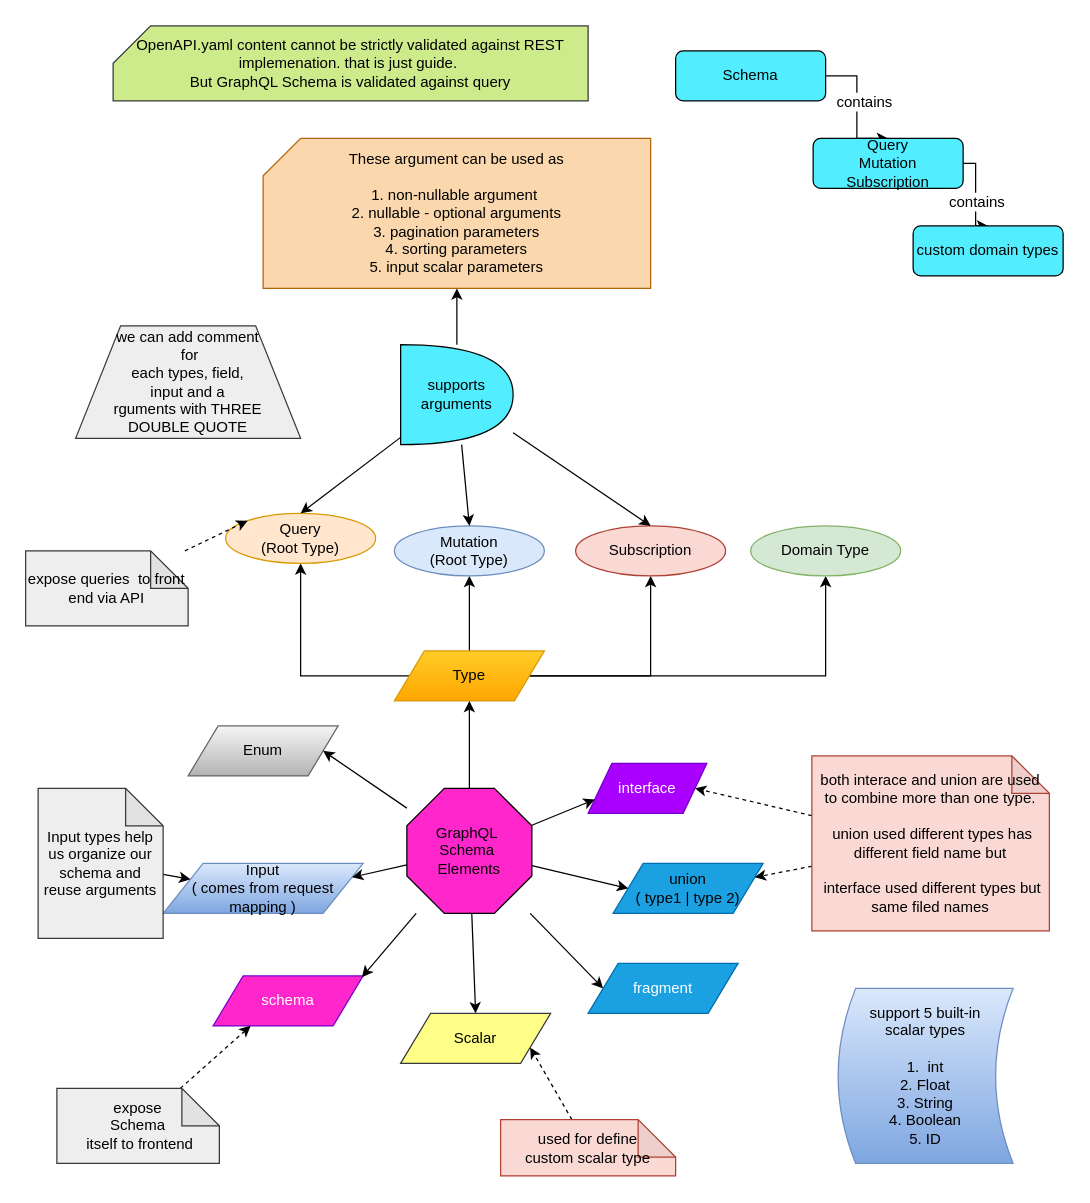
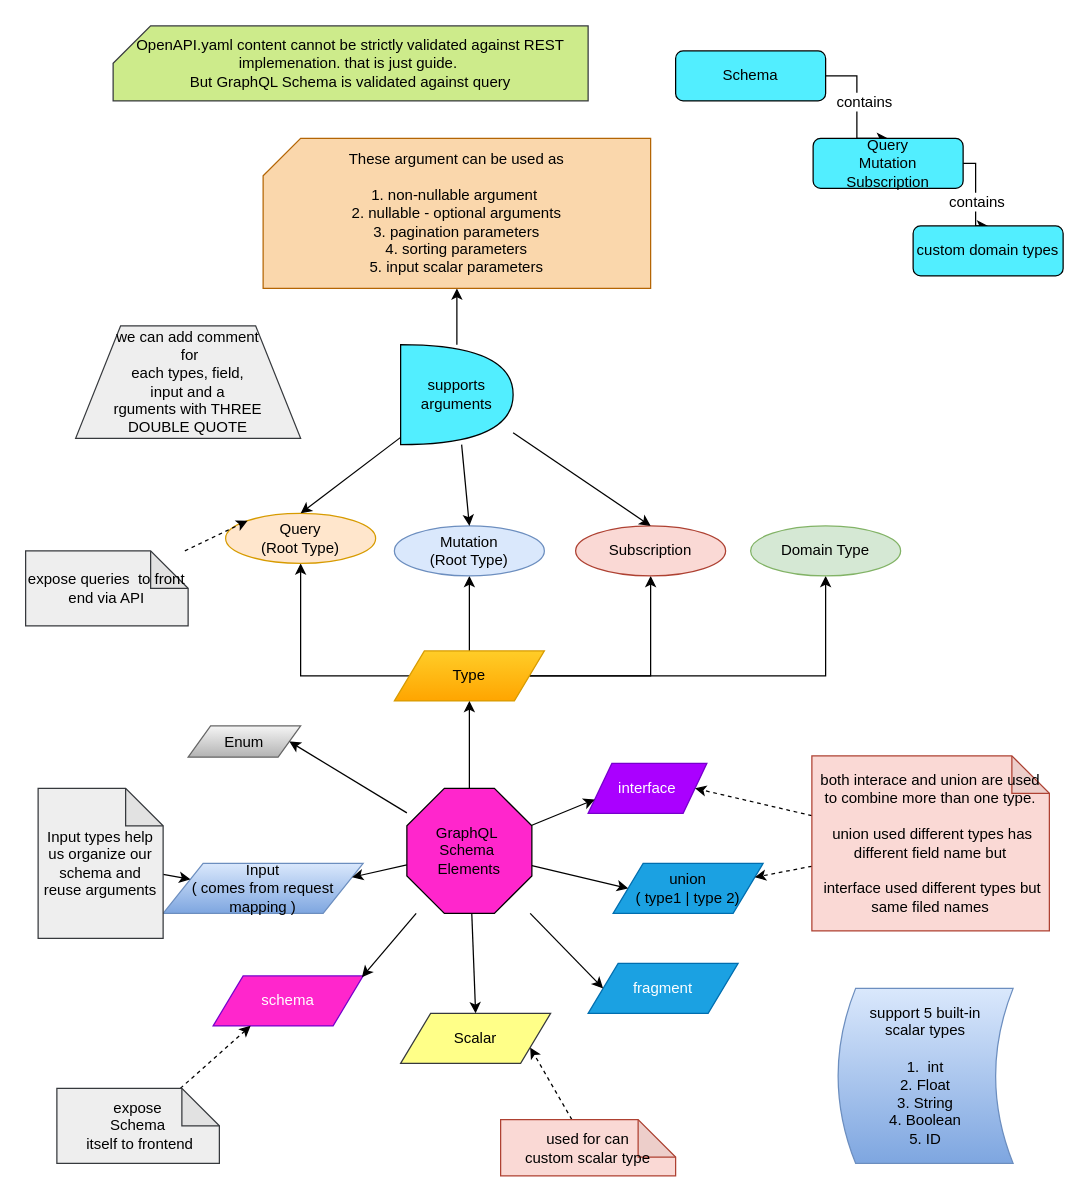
  <mxCell id="0" />
  <mxCell id="1" parent="0" />
  <mxCell id="2" style="edgeStyle=orthogonalEdgeStyle;rounded=0;orthogonalLoop=1;jettySize=auto;html=1;entryX=0.5;entryY=1;entryDx=0;entryDy=0;" edge="1" parent="1" source="6" target="11"><mxGeometry relative="1" as="geometry" /></mxCell>
  <mxCell id="3" style="edgeStyle=orthogonalEdgeStyle;rounded=0;orthogonalLoop=1;jettySize=auto;html=1;entryX=0.5;entryY=1;entryDx=0;entryDy=0;" edge="1" parent="1" source="6" target="12"><mxGeometry relative="1" as="geometry" /></mxCell>
  <mxCell id="4" style="edgeStyle=elbowEdgeStyle;rounded=0;orthogonalLoop=1;jettySize=auto;elbow=vertical;html=1;entryX=0.5;entryY=1;entryDx=0;entryDy=0;" edge="1" parent="1" source="6" target="13"><mxGeometry relative="1" as="geometry"><Array as="points"><mxPoint x="450" y="540" /></Array></mxGeometry></mxCell>
  <mxCell id="5" style="edgeStyle=elbowEdgeStyle;rounded=0;orthogonalLoop=1;jettySize=auto;elbow=vertical;html=1;entryX=0.5;entryY=1;entryDx=0;entryDy=0;" edge="1" parent="1" source="6" target="44"><mxGeometry relative="1" as="geometry"><Array as="points"><mxPoint x="510" y="540" /></Array></mxGeometry></mxCell>
  <mxCell id="6" value="Type" style="shape=parallelogram;perimeter=parallelogramPerimeter;whiteSpace=wrap;html=1;gradientColor=#ffa500;fillColor=#ffcd28;strokeColor=#d79b00;" vertex="1" parent="1"><mxGeometry x="315" y="520" width="120" height="40" as="geometry" /></mxCell>
- <mxCell id="7" value="Enum" style="shape=parallelogram;perimeter=parallelogramPerimeter;whiteSpace=wrap;html=1;gradientColor=#b3b3b3;fillColor=#f5f5f5;strokeColor=#666666;" vertex="1" parent="1"><mxGeometry x="150" y="580" width="120" height="40" as="geometry" /></mxCell>
+ <mxCell id="7" value="Enum" style="shape=parallelogram;perimeter=parallelogramPerimeter;whiteSpace=wrap;html=1;gradientColor=#b3b3b3;fillColor=#f5f5f5;strokeColor=#666666;" vertex="1" parent="1"><mxGeometry x="150" y="580" width="90" height="25" as="geometry" /></mxCell>
  <mxCell id="8" value="Input&lt;br&gt;( comes from request mapping )" style="shape=parallelogram;perimeter=parallelogramPerimeter;whiteSpace=wrap;html=1;gradientColor=#7ea6e0;fillColor=#dae8fc;strokeColor=#6c8ebf;" vertex="1" parent="1"><mxGeometry x="130" y="690" width="160" height="40" as="geometry" /></mxCell>
  <mxCell id="9" value="Scalar" style="shape=parallelogram;perimeter=parallelogramPerimeter;whiteSpace=wrap;html=1;fillColor=#ffff88;strokeColor=#36393d;" vertex="1" parent="1"><mxGeometry x="320" y="810" width="120" height="40" as="geometry" /></mxCell>
  <mxCell id="10" value="fragment" style="shape=parallelogram;perimeter=parallelogramPerimeter;whiteSpace=wrap;html=1;fillColor=#1ba1e2;strokeColor=#006EAF;fontColor=#ffffff;" vertex="1" parent="1"><mxGeometry x="470" y="770" width="120" height="40" as="geometry" /></mxCell>
  <mxCell id="11" value="Query&lt;br&gt;(Root Type)" style="ellipse;whiteSpace=wrap;html=1;fillColor=#ffe6cc;strokeColor=#d79b00;" vertex="1" parent="1"><mxGeometry x="180" y="410" width="120" height="40" as="geometry" /></mxCell>
  <mxCell id="12" value="Mutation&lt;br&gt;(Root Type)" style="ellipse;whiteSpace=wrap;html=1;fillColor=#dae8fc;strokeColor=#6c8ebf;" vertex="1" parent="1"><mxGeometry x="315" y="420" width="120" height="40" as="geometry" /></mxCell>
  <mxCell id="13" value="Subscription" style="ellipse;whiteSpace=wrap;html=1;fillColor=#fad9d5;strokeColor=#ae4132;" vertex="1" parent="1"><mxGeometry x="460" y="420" width="120" height="40" as="geometry" /></mxCell>
  <mxCell id="14" value="support 5 built-in &lt;br&gt;scalar types&lt;br&gt;&lt;br&gt;1.&amp;nbsp; int&lt;br&gt;2. Float&lt;br&gt;3. String&lt;br&gt;4. Boolean&lt;br&gt;5. ID" style="shape=dataStorage;whiteSpace=wrap;html=1;align=center;gradientColor=#7ea6e0;fillColor=#dae8fc;strokeColor=#6c8ebf;" vertex="1" parent="1"><mxGeometry x="670" y="790" width="140" height="140" as="geometry" /></mxCell>
  <mxCell id="15" value="interface" style="shape=parallelogram;perimeter=parallelogramPerimeter;whiteSpace=wrap;html=1;fillColor=#aa00ff;strokeColor=#7700CC;fontColor=#ffffff;" vertex="1" parent="1"><mxGeometry x="470" y="610" width="95" height="40" as="geometry" /></mxCell>
  <mxCell id="16" style="rounded=0;orthogonalLoop=1;jettySize=auto;html=1;entryX=0;entryY=0;entryDx=0;entryDy=0;dashed=1;" edge="1" parent="1" source="17" target="11"><mxGeometry relative="1" as="geometry" /></mxCell>
  <mxCell id="17" value="expose queries&amp;nbsp; to front end via API" style="shape=note;whiteSpace=wrap;html=1;backgroundOutline=1;darkOpacity=0.05;fillColor=#eeeeee;strokeColor=#36393d;" vertex="1" parent="1"><mxGeometry x="20" y="440" width="130" height="60" as="geometry" /></mxCell>
  <mxCell id="18" value="schema" style="shape=parallelogram;perimeter=parallelogramPerimeter;whiteSpace=wrap;html=1;fillColor=#FF26CC;strokeColor=#7700CC;fontColor=#ffffff;" vertex="1" parent="1"><mxGeometry x="170" y="780" width="120" height="40" as="geometry" /></mxCell>
  <mxCell id="19" style="edgeStyle=none;rounded=0;orthogonalLoop=1;jettySize=auto;html=1;entryX=0.25;entryY=1;entryDx=0;entryDy=0;dashed=1;" edge="1" parent="1" source="20" target="18"><mxGeometry relative="1" as="geometry" /></mxCell>
  <mxCell id="20" value="expose &lt;br&gt;Schema&lt;br&gt;&amp;nbsp;itself&amp;nbsp;to frontend" style="shape=note;whiteSpace=wrap;html=1;backgroundOutline=1;darkOpacity=0.05;fillColor=#eeeeee;strokeColor=#36393d;" vertex="1" parent="1"><mxGeometry x="45" y="870" width="130" height="60" as="geometry" /></mxCell>
  <mxCell id="21" value="&lt;span style=&quot;color: rgb(0 , 0 , 0)&quot;&gt;union&lt;/span&gt;&lt;br style=&quot;color: rgb(0 , 0 , 0)&quot;&gt;&lt;span style=&quot;color: rgb(0 , 0 , 0)&quot;&gt;( type1 | type 2)&lt;/span&gt;" style="shape=parallelogram;perimeter=parallelogramPerimeter;whiteSpace=wrap;html=1;fillColor=#1ba1e2;strokeColor=#006EAF;fontColor=#ffffff;" vertex="1" parent="1"><mxGeometry x="490" y="690" width="120" height="40" as="geometry" /></mxCell>
  <mxCell id="22" style="rounded=0;orthogonalLoop=1;jettySize=auto;html=1;entryX=0.992;entryY=0.025;entryDx=0;entryDy=0;entryPerimeter=0;" edge="1" parent="1" source="30" target="18"><mxGeometry relative="1" as="geometry" /></mxCell>
  <mxCell id="23" style="edgeStyle=none;rounded=0;orthogonalLoop=1;jettySize=auto;html=1;entryX=1;entryY=0.25;entryDx=0;entryDy=0;" edge="1" parent="1" source="30" target="8"><mxGeometry relative="1" as="geometry" /></mxCell>
  <mxCell id="24" style="edgeStyle=none;rounded=0;orthogonalLoop=1;jettySize=auto;html=1;entryX=1;entryY=0.5;entryDx=0;entryDy=0;" edge="1" parent="1" source="30" target="7"><mxGeometry relative="1" as="geometry" /></mxCell>
  <mxCell id="25" style="edgeStyle=none;rounded=0;orthogonalLoop=1;jettySize=auto;html=1;entryX=0;entryY=0.75;entryDx=0;entryDy=0;" edge="1" parent="1" source="30" target="15"><mxGeometry relative="1" as="geometry" /></mxCell>
  <mxCell id="26" style="edgeStyle=none;rounded=0;orthogonalLoop=1;jettySize=auto;html=1;entryX=0;entryY=0.5;entryDx=0;entryDy=0;" edge="1" parent="1" source="30" target="21"><mxGeometry relative="1" as="geometry" /></mxCell>
  <mxCell id="27" style="edgeStyle=none;rounded=0;orthogonalLoop=1;jettySize=auto;html=1;entryX=0.5;entryY=0;entryDx=0;entryDy=0;" edge="1" parent="1" source="30" target="9"><mxGeometry relative="1" as="geometry" /></mxCell>
  <mxCell id="28" style="edgeStyle=none;rounded=0;orthogonalLoop=1;jettySize=auto;html=1;entryX=0;entryY=0.5;entryDx=0;entryDy=0;" edge="1" parent="1" source="30" target="10"><mxGeometry relative="1" as="geometry" /></mxCell>
  <mxCell id="29" style="edgeStyle=none;rounded=0;orthogonalLoop=1;jettySize=auto;html=1;" edge="1" parent="1" source="30" target="6"><mxGeometry relative="1" as="geometry" /></mxCell>
  <mxCell id="30" value="GraphQL&amp;nbsp;&lt;br&gt;Schema&amp;nbsp;&lt;br&gt;Elements" style="whiteSpace=wrap;html=1;shape=mxgraph.basic.octagon2;align=center;verticalAlign=middle;dx=15;fillColor=#FF26CC;" vertex="1" parent="1"><mxGeometry x="325" y="630" width="100" height="100" as="geometry" /></mxCell>
  <mxCell id="31" style="edgeStyle=none;rounded=0;orthogonalLoop=1;jettySize=auto;html=1;entryX=1;entryY=0.5;entryDx=0;entryDy=0;dashed=1;" edge="1" parent="1" source="33" target="15"><mxGeometry relative="1" as="geometry" /></mxCell>
  <mxCell id="32" style="edgeStyle=none;rounded=0;orthogonalLoop=1;jettySize=auto;html=1;entryX=1;entryY=0.25;entryDx=0;entryDy=0;dashed=1;" edge="1" parent="1" source="33" target="21"><mxGeometry relative="1" as="geometry" /></mxCell>
  <mxCell id="33" value="both interace and union are used to combine more than one type.&lt;br&gt;&lt;br&gt;&amp;nbsp;union used different types has different field name but&lt;br&gt;&lt;br&gt;&amp;nbsp;interface used different types but same filed names" style="shape=note;whiteSpace=wrap;html=1;backgroundOutline=1;darkOpacity=0.05;fillColor=#fad9d5;strokeColor=#ae4132;" vertex="1" parent="1"><mxGeometry x="649" y="604" width="190" height="140" as="geometry" /></mxCell>
  <mxCell id="34" style="edgeStyle=none;rounded=0;orthogonalLoop=1;jettySize=auto;html=1;entryX=1;entryY=0.75;entryDx=0;entryDy=0;dashed=1;" edge="1" parent="1" source="35" target="9"><mxGeometry relative="1" as="geometry" /></mxCell>
- <mxCell id="35" value="used for define&lt;br&gt;custom scalar type" style="shape=note;whiteSpace=wrap;html=1;backgroundOutline=1;darkOpacity=0.05;fillColor=#fad9d5;strokeColor=#ae4132;" vertex="1" parent="1"><mxGeometry x="400" y="895" width="140" height="45" as="geometry" /></mxCell>
+ <mxCell id="35" value="used for can&lt;br&gt;custom scalar type" style="shape=note;whiteSpace=wrap;html=1;backgroundOutline=1;darkOpacity=0.05;fillColor=#fad9d5;strokeColor=#ae4132;" vertex="1" parent="1"><mxGeometry x="400" y="895" width="140" height="45" as="geometry" /></mxCell>
  <mxCell id="36" style="edgeStyle=none;rounded=0;orthogonalLoop=1;jettySize=auto;html=1;entryX=0.5;entryY=0;entryDx=0;entryDy=0;" edge="1" parent="1" source="40" target="11"><mxGeometry relative="1" as="geometry" /></mxCell>
  <mxCell id="37" style="edgeStyle=none;rounded=0;orthogonalLoop=1;jettySize=auto;html=1;entryX=0.5;entryY=0;entryDx=0;entryDy=0;" edge="1" parent="1" source="40" target="12"><mxGeometry relative="1" as="geometry" /></mxCell>
  <mxCell id="38" style="edgeStyle=none;rounded=0;orthogonalLoop=1;jettySize=auto;html=1;entryX=0.5;entryY=1;entryDx=0;entryDy=0;entryPerimeter=0;" edge="1" parent="1" source="40" target="41"><mxGeometry relative="1" as="geometry" /></mxCell>
  <mxCell id="39" style="rounded=0;orthogonalLoop=1;jettySize=auto;html=1;entryX=0.5;entryY=0;entryDx=0;entryDy=0;" edge="1" parent="1" source="40" target="13"><mxGeometry relative="1" as="geometry" /></mxCell>
  <mxCell id="40" value="supports&lt;br&gt;arguments" style="shape=or;whiteSpace=wrap;html=1;fillColor=#52EEFF;" vertex="1" parent="1"><mxGeometry x="320" y="275" width="90" height="80" as="geometry" /></mxCell>
  <mxCell id="41" value="These argument can be used as&lt;br&gt;&lt;br&gt;1. non-nullable argument&amp;nbsp;&lt;br&gt;2. nullable - optional arguments&lt;br&gt;3. pagination parameters&lt;br&gt;4. sorting parameters&lt;br&gt;5. input scalar parameters" style="shape=card;whiteSpace=wrap;html=1;fillColor=#fad7ac;strokeColor=#b46504;" vertex="1" parent="1"><mxGeometry x="210" y="110" width="310" height="120" as="geometry" /></mxCell>
  <mxCell id="42" style="edgeStyle=none;rounded=0;orthogonalLoop=1;jettySize=auto;html=1;entryX=0;entryY=0.25;entryDx=0;entryDy=0;" edge="1" parent="1" source="43" target="8"><mxGeometry relative="1" as="geometry" /></mxCell>
  <mxCell id="43" value="Input types help us organize our schema and reuse arguments" style="shape=note;whiteSpace=wrap;html=1;backgroundOutline=1;darkOpacity=0.05;fillColor=#eeeeee;strokeColor=#36393d;" vertex="1" parent="1"><mxGeometry x="30" y="630" width="100" height="120" as="geometry" /></mxCell>
  <mxCell id="44" value="Domain Type" style="ellipse;whiteSpace=wrap;html=1;fillColor=#d5e8d4;strokeColor=#82b366;" vertex="1" parent="1"><mxGeometry x="600" y="420" width="120" height="40" as="geometry" /></mxCell>
  <mxCell id="45" style="edgeStyle=elbowEdgeStyle;rounded=0;orthogonalLoop=1;jettySize=auto;html=1;entryX=0.5;entryY=0;entryDx=0;entryDy=0;" edge="1" parent="1" source="47" target="50"><mxGeometry relative="1" as="geometry" /></mxCell>
  <mxCell id="46" value="contains" style="text;html=1;resizable=0;points=[];align=center;verticalAlign=middle;labelBackgroundColor=#ffffff;" vertex="1" connectable="0" parent="45"><mxGeometry x="-0.5" y="-14" relative="1" as="geometry"><mxPoint x="19" y="20" as="offset" /></mxGeometry></mxCell>
  <mxCell id="47" value="Schema" style="rounded=1;whiteSpace=wrap;html=1;fillColor=#52EEFF;" vertex="1" parent="1"><mxGeometry x="540" y="40" width="120" height="40" as="geometry" /></mxCell>
  <mxCell id="48" style="edgeStyle=elbowEdgeStyle;rounded=0;orthogonalLoop=1;jettySize=auto;html=1;entryX=0.5;entryY=0;entryDx=0;entryDy=0;" edge="1" parent="1" source="50" target="51"><mxGeometry relative="1" as="geometry" /></mxCell>
  <mxCell id="49" value="contains" style="text;html=1;resizable=0;points=[];align=center;verticalAlign=middle;labelBackgroundColor=#ffffff;" vertex="1" connectable="0" parent="48"><mxGeometry x="-0.343" relative="1" as="geometry"><mxPoint y="17" as="offset" /></mxGeometry></mxCell>
  <mxCell id="50" value="Query&lt;br&gt;Mutation&lt;br&gt;Subscription" style="rounded=1;whiteSpace=wrap;html=1;fillColor=#52EEFF;" vertex="1" parent="1"><mxGeometry x="650" y="110" width="120" height="40" as="geometry" /></mxCell>
  <mxCell id="51" value="custom domain types" style="rounded=1;whiteSpace=wrap;html=1;fillColor=#52EEFF;" vertex="1" parent="1"><mxGeometry x="730" y="180" width="120" height="40" as="geometry" /></mxCell>
  <mxCell id="52" value="we can add comment&lt;br&gt;&amp;nbsp;for &lt;br&gt;each types, field, &lt;br&gt;input and a&lt;br&gt;rguments with THREE &lt;br&gt;DOUBLE QUOTE" style="shape=trapezoid;perimeter=trapezoidPerimeter;whiteSpace=wrap;html=1;fillColor=#eeeeee;strokeColor=#36393d;" vertex="1" parent="1"><mxGeometry x="60" y="260" width="180" height="90" as="geometry" /></mxCell>
  <mxCell id="53" value="OpenAPI.yaml content cannot be strictly validated against REST implemenation. that is just guide.&amp;nbsp; &lt;br&gt;But GraphQL Schema is validated against query" style="shape=card;whiteSpace=wrap;html=1;fillColor=#cdeb8b;strokeColor=#36393d;" vertex="1" parent="1"><mxGeometry x="90" y="20" width="380" height="60" as="geometry" /></mxCell>
